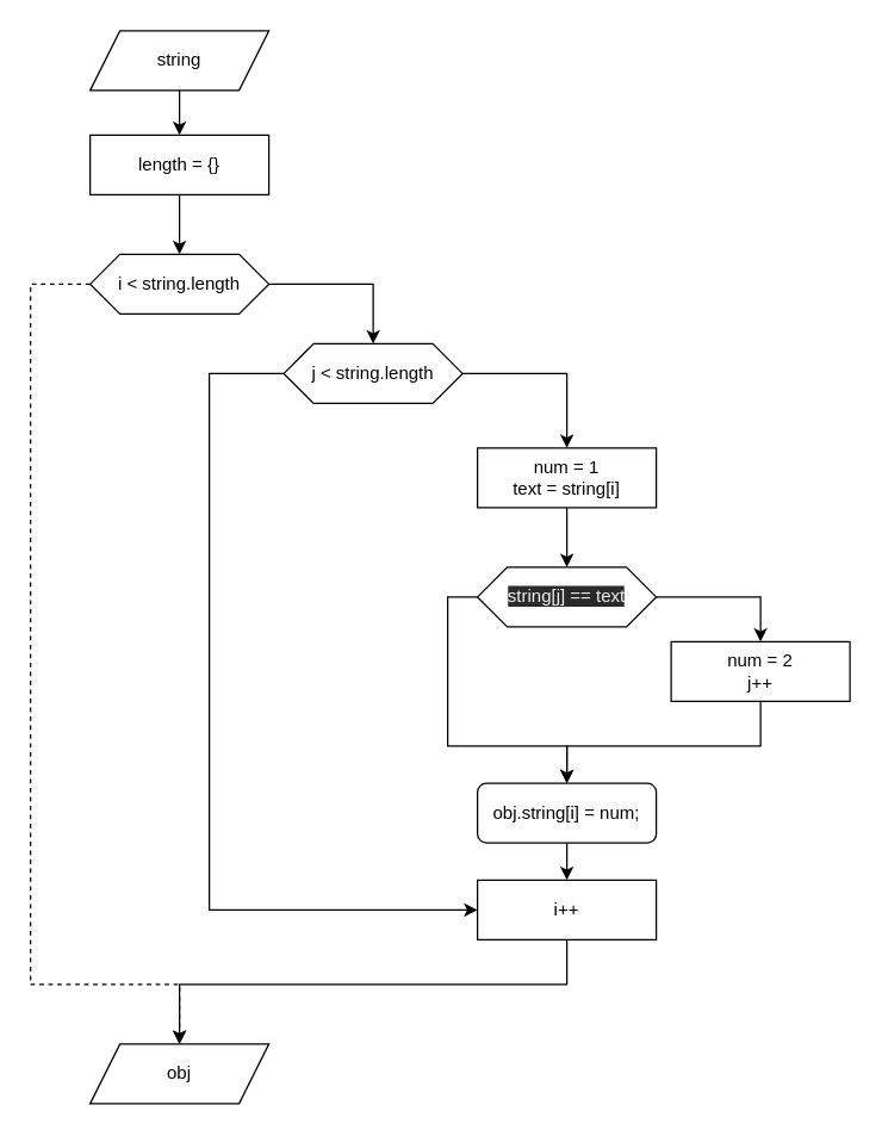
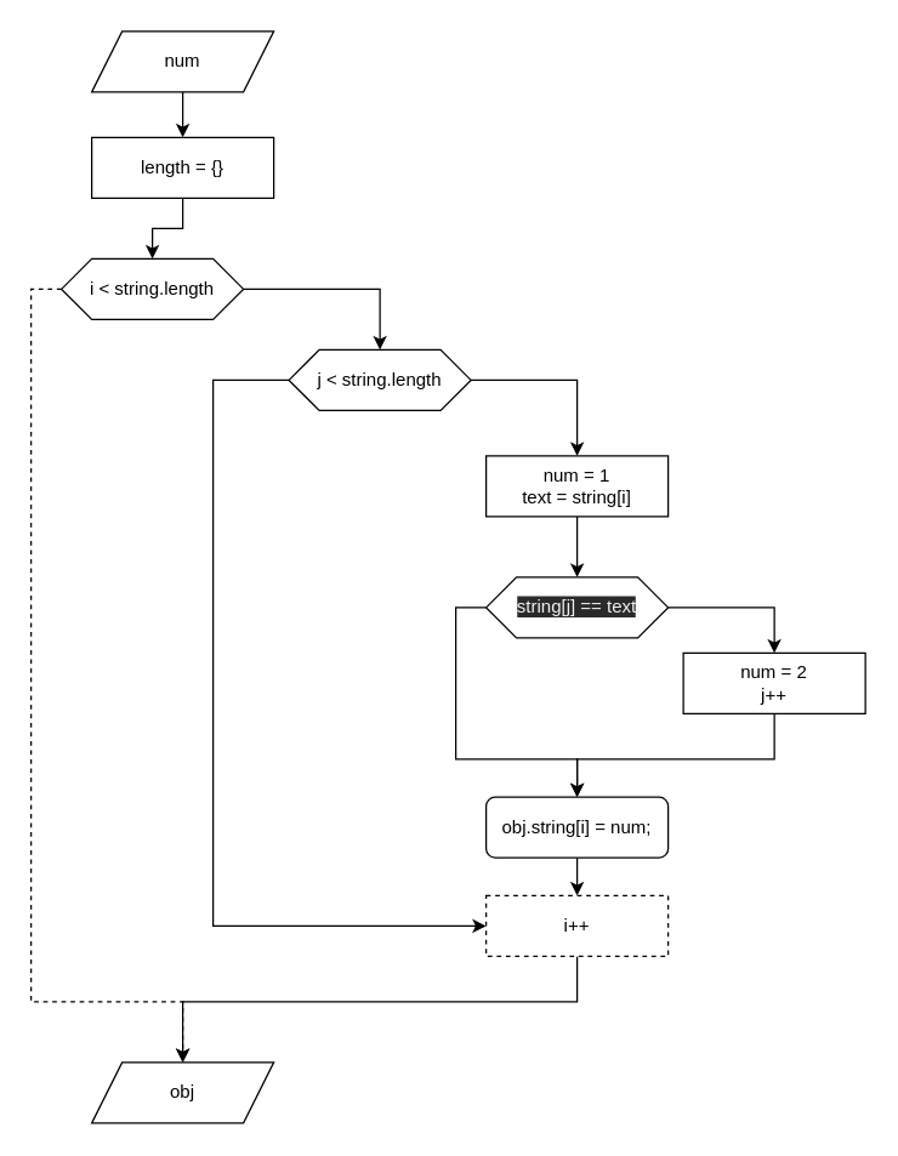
  <mxCell id="0" />
  <mxCell id="1" parent="0" />
  <mxCell id="2" value="" style="edgeStyle=orthogonalEdgeStyle;rounded=0;orthogonalLoop=1;jettySize=auto;html=1;" edge="1" parent="1" source="3" target="5"><mxGeometry relative="1" as="geometry" /></mxCell>
- <mxCell id="3" value="string" style="shape=parallelogram;perimeter=parallelogramPerimeter;whiteSpace=wrap;html=1;fixedSize=1;" vertex="1" parent="1"><mxGeometry x="60" y="20" width="120" height="40" as="geometry" /></mxCell>
+ <mxCell id="3" value="num" style="shape=parallelogram;perimeter=parallelogramPerimeter;whiteSpace=wrap;html=1;fixedSize=1;" vertex="1" parent="1"><mxGeometry x="60" y="20" width="120" height="40" as="geometry" /></mxCell>
  <mxCell id="4" value="" style="edgeStyle=orthogonalEdgeStyle;rounded=0;orthogonalLoop=1;jettySize=auto;html=1;" edge="1" parent="1" source="5" target="8"><mxGeometry relative="1" as="geometry" /></mxCell>
  <mxCell id="5" value="length = {}" style="whiteSpace=wrap;html=1;" vertex="1" parent="1"><mxGeometry x="60" y="90" width="120" height="40" as="geometry" /></mxCell>
  <mxCell id="6" style="edgeStyle=orthogonalEdgeStyle;rounded=0;orthogonalLoop=1;jettySize=auto;html=1;entryX=0.5;entryY=0;entryDx=0;entryDy=0;" edge="1" parent="1" source="8" target="20"><mxGeometry relative="1" as="geometry" /></mxCell>
  <mxCell id="7" style="edgeStyle=orthogonalEdgeStyle;rounded=0;orthogonalLoop=1;jettySize=auto;html=1;entryX=0.5;entryY=0;entryDx=0;entryDy=0;dashed=1;" edge="1" parent="1" source="8" target="21"><mxGeometry relative="1" as="geometry"><Array as="points"><mxPoint x="20" y="190" /><mxPoint x="20" y="660" /><mxPoint x="120" y="660" /></Array></mxGeometry></mxCell>
- <mxCell id="8" value="i &amp;lt; string.length" style="shape=hexagon;perimeter=hexagonPerimeter2;whiteSpace=wrap;html=1;fixedSize=1;" vertex="1" parent="1"><mxGeometry x="60" y="170" width="120" height="40" as="geometry" /></mxCell>
+ <mxCell id="8" value="i &amp;lt; string.length" style="shape=hexagon;perimeter=hexagonPerimeter2;whiteSpace=wrap;html=1;fixedSize=1;" vertex="1" parent="1"><mxGeometry x="40" y="170" width="120" height="40" as="geometry" /></mxCell>
  <mxCell id="9" value="" style="edgeStyle=orthogonalEdgeStyle;rounded=0;orthogonalLoop=1;jettySize=auto;html=1;entryX=0.5;entryY=0;entryDx=0;entryDy=0;" edge="1" parent="1" source="10" target="17"><mxGeometry relative="1" as="geometry"><mxPoint x="376" y="390" as="targetPoint" /></mxGeometry></mxCell>
  <mxCell id="10" value="num = 1&lt;br&gt;text = string[i]" style="rounded=0;whiteSpace=wrap;html=1;" vertex="1" parent="1"><mxGeometry x="320" y="300" width="120" height="40" as="geometry" /></mxCell>
  <mxCell id="11" value="" style="edgeStyle=orthogonalEdgeStyle;rounded=0;orthogonalLoop=1;jettySize=auto;html=1;entryX=0.5;entryY=0;entryDx=0;entryDy=0;exitX=1;exitY=0.5;exitDx=0;exitDy=0;" edge="1" parent="1" source="17" target="13"><mxGeometry relative="1" as="geometry"><mxPoint x="476" y="420" as="sourcePoint" /><mxPoint x="540" y="460" as="targetPoint" /></mxGeometry></mxCell>
  <mxCell id="12" value="" style="edgeStyle=orthogonalEdgeStyle;rounded=0;orthogonalLoop=1;jettySize=auto;html=1;" edge="1" parent="1" source="13" target="15"><mxGeometry relative="1" as="geometry"><Array as="points"><mxPoint x="510" y="500" /><mxPoint x="380" y="500" /></Array></mxGeometry></mxCell>
  <mxCell id="13" value="num = 2&lt;br&gt;j++" style="whiteSpace=wrap;html=1;" vertex="1" parent="1"><mxGeometry x="450" y="430" width="120" height="40" as="geometry" /></mxCell>
  <mxCell id="14" style="edgeStyle=orthogonalEdgeStyle;rounded=0;orthogonalLoop=1;jettySize=auto;html=1;entryX=0.5;entryY=0;entryDx=0;entryDy=0;" edge="1" parent="1" source="15" target="23"><mxGeometry relative="1" as="geometry" /></mxCell>
  <mxCell id="15" value="obj.string[i] = num;" style="whiteSpace=wrap;html=1;rounded=1;" vertex="1" parent="1"><mxGeometry x="320" y="525" width="120" height="40" as="geometry" /></mxCell>
  <mxCell id="16" value="" style="edgeStyle=orthogonalEdgeStyle;rounded=0;orthogonalLoop=1;jettySize=auto;html=1;entryX=0.5;entryY=0;entryDx=0;entryDy=0;" edge="1" parent="1" source="17" target="15"><mxGeometry relative="1" as="geometry"><mxPoint x="250" y="430" as="targetPoint" /><Array as="points"><mxPoint x="300" y="400" /><mxPoint x="300" y="500" /><mxPoint x="380" y="500" /></Array></mxGeometry></mxCell>
  <mxCell id="17" value="&lt;span style=&quot;color: rgb(240 , 240 , 240) ; font-family: &amp;#34;helvetica&amp;#34; ; font-size: 12px ; font-style: normal ; font-weight: 400 ; letter-spacing: normal ; text-align: center ; text-indent: 0px ; text-transform: none ; word-spacing: 0px ; background-color: rgb(42 , 42 , 42) ; display: inline ; float: none&quot;&gt;string[j] == text&lt;/span&gt;" style="shape=hexagon;perimeter=hexagonPerimeter2;whiteSpace=wrap;html=1;fixedSize=1;" vertex="1" parent="1"><mxGeometry x="320" y="380" width="120" height="40" as="geometry" /></mxCell>
  <mxCell id="18" style="edgeStyle=orthogonalEdgeStyle;rounded=0;orthogonalLoop=1;jettySize=auto;html=1;entryX=0.5;entryY=0;entryDx=0;entryDy=0;" edge="1" parent="1" source="20" target="10"><mxGeometry relative="1" as="geometry" /></mxCell>
  <mxCell id="19" style="edgeStyle=orthogonalEdgeStyle;rounded=0;orthogonalLoop=1;jettySize=auto;html=1;entryX=0;entryY=0.5;entryDx=0;entryDy=0;" edge="1" parent="1" source="20" target="23"><mxGeometry relative="1" as="geometry"><Array as="points"><mxPoint x="140" y="250" /><mxPoint x="140" y="610" /></Array></mxGeometry></mxCell>
  <mxCell id="20" value="j &amp;lt; string.length" style="shape=hexagon;perimeter=hexagonPerimeter2;whiteSpace=wrap;html=1;fixedSize=1;" vertex="1" parent="1"><mxGeometry x="190" y="230" width="120" height="40" as="geometry" /></mxCell>
  <mxCell id="21" value="obj" style="shape=parallelogram;perimeter=parallelogramPerimeter;whiteSpace=wrap;html=1;fixedSize=1;" vertex="1" parent="1"><mxGeometry x="60" y="700" width="120" height="40" as="geometry" /></mxCell>
  <mxCell id="22" style="edgeStyle=orthogonalEdgeStyle;rounded=0;orthogonalLoop=1;jettySize=auto;html=1;entryX=0.5;entryY=0;entryDx=0;entryDy=0;" edge="1" parent="1" source="23" target="21"><mxGeometry relative="1" as="geometry"><Array as="points"><mxPoint x="380" y="660" /><mxPoint x="120" y="660" /></Array></mxGeometry></mxCell>
- <mxCell id="23" value="i++" style="whiteSpace=wrap;html=1;" vertex="1" parent="1"><mxGeometry x="320" y="590" width="120" height="40" as="geometry" /></mxCell>
+ <mxCell id="23" value="i++" style="whiteSpace=wrap;html=1;dashed=1;" vertex="1" parent="1"><mxGeometry x="320" y="590" width="120" height="40" as="geometry" /></mxCell>
